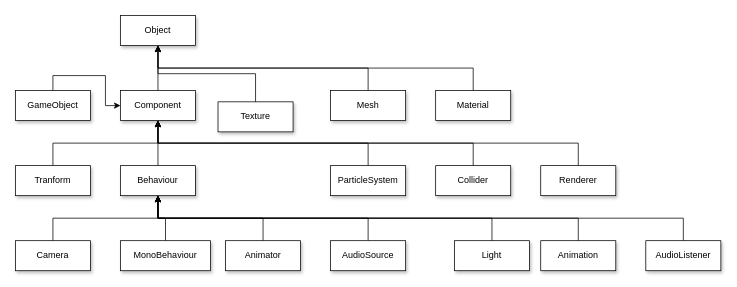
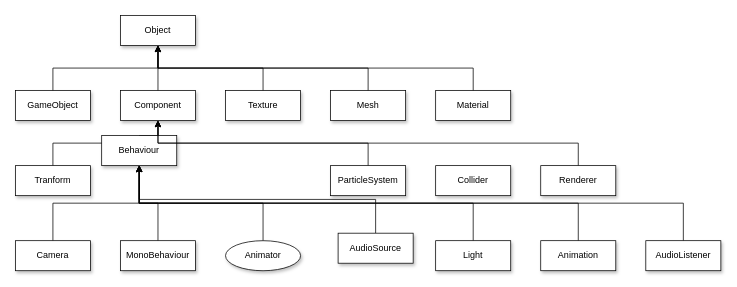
  <mxCell id="0" />
  <mxCell id="1" parent="0" />
  <mxCell id="2" value="Object" style="rounded=0;whiteSpace=wrap;html=1;shadow=1;" parent="1" vertex="1"><mxGeometry x="160" y="20" width="100" height="40" as="geometry" /></mxCell>
- <mxCell id="3" style="edgeStyle=orthogonalEdgeStyle;rounded=0;orthogonalLoop=1;jettySize=auto;html=1;exitX=0.5;exitY=0;exitDx=0;exitDy=0;" parent="1" source="4" target="6" edge="1"><mxGeometry relative="1" as="geometry" /></mxCell>
+ <mxCell id="3" style="edgeStyle=orthogonalEdgeStyle;rounded=0;orthogonalLoop=1;jettySize=auto;html=1;exitX=0.5;exitY=0;exitDx=0;exitDy=0;entryX=0.5;entryY=1;entryDx=0;entryDy=0;" parent="1" source="4" target="2" edge="1"><mxGeometry relative="1" as="geometry" /></mxCell>
  <mxCell id="4" value="GameObject" style="rounded=0;whiteSpace=wrap;html=1;shadow=1;" parent="1" vertex="1"><mxGeometry x="20" y="120" width="100" height="40" as="geometry" /></mxCell>
  <mxCell id="5" style="edgeStyle=orthogonalEdgeStyle;rounded=0;orthogonalLoop=1;jettySize=auto;html=1;exitX=0.5;exitY=0;exitDx=0;exitDy=0;entryX=0.5;entryY=1;entryDx=0;entryDy=0;" parent="1" source="6" target="2" edge="1"><mxGeometry relative="1" as="geometry" /></mxCell>
  <mxCell id="6" value="Component" style="rounded=0;whiteSpace=wrap;html=1;shadow=1;" parent="1" vertex="1"><mxGeometry x="160" y="120" width="100" height="40" as="geometry" /></mxCell>
  <mxCell id="7" style="edgeStyle=orthogonalEdgeStyle;rounded=0;orthogonalLoop=1;jettySize=auto;html=1;exitX=0.5;exitY=0;exitDx=0;exitDy=0;entryX=0.5;entryY=1;entryDx=0;entryDy=0;" parent="1" source="8" target="2" edge="1"><mxGeometry relative="1" as="geometry" /></mxCell>
- <mxCell id="8" value="Texture" style="rounded=0;whiteSpace=wrap;html=1;shadow=1;" parent="1" vertex="1"><mxGeometry x="290" y="135" width="100" height="40" as="geometry" /></mxCell>
+ <mxCell id="8" value="Texture" style="rounded=0;whiteSpace=wrap;html=1;shadow=1;" parent="1" vertex="1"><mxGeometry x="300" y="120" width="100" height="40" as="geometry" /></mxCell>
  <mxCell id="9" style="edgeStyle=orthogonalEdgeStyle;rounded=0;orthogonalLoop=1;jettySize=auto;html=1;exitX=0.5;exitY=0;exitDx=0;exitDy=0;entryX=0.5;entryY=1;entryDx=0;entryDy=0;" parent="1" source="10" target="2" edge="1"><mxGeometry relative="1" as="geometry" /></mxCell>
  <mxCell id="10" value="Mesh" style="rounded=0;whiteSpace=wrap;html=1;shadow=1;" parent="1" vertex="1"><mxGeometry x="440" y="120" width="100" height="40" as="geometry" /></mxCell>
  <mxCell id="11" style="edgeStyle=orthogonalEdgeStyle;rounded=0;orthogonalLoop=1;jettySize=auto;html=1;exitX=0.5;exitY=0;exitDx=0;exitDy=0;entryX=0.5;entryY=1;entryDx=0;entryDy=0;" parent="1" source="12" target="2" edge="1"><mxGeometry relative="1" as="geometry" /></mxCell>
  <mxCell id="12" value="Material" style="rounded=0;whiteSpace=wrap;html=1;shadow=1;" parent="1" vertex="1"><mxGeometry x="580" y="120" width="100" height="40" as="geometry" /></mxCell>
  <mxCell id="13" style="edgeStyle=orthogonalEdgeStyle;rounded=0;orthogonalLoop=1;jettySize=auto;html=1;exitX=0.5;exitY=0;exitDx=0;exitDy=0;entryX=0.5;entryY=1;entryDx=0;entryDy=0;" parent="1" source="14" target="6" edge="1"><mxGeometry relative="1" as="geometry" /></mxCell>
  <mxCell id="14" value="Tranform" style="rounded=0;whiteSpace=wrap;html=1;shadow=1;" parent="1" vertex="1"><mxGeometry x="20" y="220" width="100" height="40" as="geometry" /></mxCell>
  <mxCell id="15" style="edgeStyle=orthogonalEdgeStyle;rounded=0;orthogonalLoop=1;jettySize=auto;html=1;exitX=0.5;exitY=0;exitDx=0;exitDy=0;" parent="1" source="16" edge="1"><mxGeometry relative="1" as="geometry"><mxPoint x="210" y="160" as="targetPoint" /></mxGeometry></mxCell>
- <mxCell id="16" value="Behaviour" style="rounded=0;whiteSpace=wrap;html=1;shadow=1;" parent="1" vertex="1"><mxGeometry x="160" y="220" width="100" height="40" as="geometry" /></mxCell>
+ <mxCell id="16" value="Behaviour" style="rounded=0;whiteSpace=wrap;html=1;shadow=1;" parent="1" vertex="1"><mxGeometry x="135" y="180" width="100" height="40" as="geometry" /></mxCell>
  <mxCell id="17" style="edgeStyle=orthogonalEdgeStyle;rounded=0;orthogonalLoop=1;jettySize=auto;html=1;exitX=0.5;exitY=0;exitDx=0;exitDy=0;entryX=0.5;entryY=1;entryDx=0;entryDy=0;" parent="1" source="18" target="6" edge="1"><mxGeometry relative="1" as="geometry" /></mxCell>
  <mxCell id="18" value="ParticleSystem" style="rounded=0;whiteSpace=wrap;html=1;shadow=1;" parent="1" vertex="1"><mxGeometry x="440" y="220" width="100" height="40" as="geometry" /></mxCell>
- <mxCell id="19" style="edgeStyle=orthogonalEdgeStyle;rounded=0;orthogonalLoop=1;jettySize=auto;html=1;exitX=0.5;exitY=0;exitDx=0;exitDy=0;entryX=0.5;entryY=1;entryDx=0;entryDy=0;" parent="1" source="20" target="6" edge="1"><mxGeometry relative="1" as="geometry" /></mxCell>
  <mxCell id="20" value="Collider" style="rounded=0;whiteSpace=wrap;html=1;shadow=1;" parent="1" vertex="1"><mxGeometry x="580" y="220" width="100" height="40" as="geometry" /></mxCell>
  <mxCell id="21" style="edgeStyle=orthogonalEdgeStyle;rounded=0;orthogonalLoop=1;jettySize=auto;html=1;exitX=0.5;exitY=0;exitDx=0;exitDy=0;entryX=0.5;entryY=1;entryDx=0;entryDy=0;" parent="1" source="22" target="6" edge="1"><mxGeometry relative="1" as="geometry" /></mxCell>
  <mxCell id="22" value="Renderer" style="rounded=0;whiteSpace=wrap;html=1;shadow=1;" parent="1" vertex="1"><mxGeometry x="720" y="220" width="100" height="40" as="geometry" /></mxCell>
  <mxCell id="23" style="edgeStyle=orthogonalEdgeStyle;rounded=0;orthogonalLoop=1;jettySize=auto;html=1;exitX=0.5;exitY=0;exitDx=0;exitDy=0;entryX=0.5;entryY=1;entryDx=0;entryDy=0;" parent="1" source="24" target="16" edge="1"><mxGeometry relative="1" as="geometry" /></mxCell>
  <mxCell id="24" value="Camera" style="rounded=0;whiteSpace=wrap;html=1;shadow=1;" parent="1" vertex="1"><mxGeometry x="20" y="320" width="100" height="40" as="geometry" /></mxCell>
  <mxCell id="25" style="edgeStyle=orthogonalEdgeStyle;rounded=0;orthogonalLoop=1;jettySize=auto;html=1;exitX=0.5;exitY=0;exitDx=0;exitDy=0;entryX=0.5;entryY=1;entryDx=0;entryDy=0;" parent="1" source="26" target="16" edge="1"><mxGeometry relative="1" as="geometry" /></mxCell>
- <mxCell id="26" value="MonoBehaviour" style="rounded=0;whiteSpace=wrap;html=1;shadow=1;" parent="1" vertex="1"><mxGeometry x="160" y="320" width="120" height="40" as="geometry" /></mxCell>
+ <mxCell id="26" value="MonoBehaviour" style="rounded=0;whiteSpace=wrap;html=1;shadow=1;" parent="1" vertex="1"><mxGeometry x="160" y="320" width="100" height="40" as="geometry" /></mxCell>
  <mxCell id="27" style="edgeStyle=orthogonalEdgeStyle;rounded=0;orthogonalLoop=1;jettySize=auto;html=1;exitX=0.5;exitY=0;exitDx=0;exitDy=0;entryX=0.5;entryY=1;entryDx=0;entryDy=0;" parent="1" source="28" target="16" edge="1"><mxGeometry relative="1" as="geometry" /></mxCell>
- <mxCell id="28" value="Animator" style="rounded=0;whiteSpace=wrap;html=1;shadow=1;" parent="1" vertex="1"><mxGeometry x="300" y="320" width="100" height="40" as="geometry" /></mxCell>
+ <mxCell id="28" value="Animator" style="ellipse;whiteSpace=wrap;html=1;shadow=1;" parent="1" vertex="1"><mxGeometry x="300" y="320" width="100" height="40" as="geometry" /></mxCell>
  <mxCell id="29" style="edgeStyle=orthogonalEdgeStyle;rounded=0;orthogonalLoop=1;jettySize=auto;html=1;exitX=0.5;exitY=0;exitDx=0;exitDy=0;entryX=0.5;entryY=1;entryDx=0;entryDy=0;" parent="1" source="30" target="16" edge="1"><mxGeometry relative="1" as="geometry" /></mxCell>
- <mxCell id="30" value="AudioSource" style="rounded=0;whiteSpace=wrap;html=1;shadow=1;" parent="1" vertex="1"><mxGeometry x="440" y="320" width="100" height="40" as="geometry" /></mxCell>
+ <mxCell id="30" value="AudioSource" style="rounded=0;whiteSpace=wrap;html=1;shadow=1;" parent="1" vertex="1"><mxGeometry x="450" y="310" width="100" height="40" as="geometry" /></mxCell>
  <mxCell id="31" style="edgeStyle=orthogonalEdgeStyle;rounded=0;orthogonalLoop=1;jettySize=auto;html=1;exitX=0.5;exitY=0;exitDx=0;exitDy=0;entryX=0.5;entryY=1;entryDx=0;entryDy=0;" parent="1" source="32" target="16" edge="1"><mxGeometry relative="1" as="geometry" /></mxCell>
- <mxCell id="32" value="Light" style="rounded=0;whiteSpace=wrap;html=1;shadow=1;" parent="1" vertex="1"><mxGeometry x="605" y="320" width="100" height="40" as="geometry" /></mxCell>
+ <mxCell id="32" value="Light" style="rounded=0;whiteSpace=wrap;html=1;shadow=1;" parent="1" vertex="1"><mxGeometry x="580" y="320" width="100" height="40" as="geometry" /></mxCell>
  <mxCell id="33" style="edgeStyle=orthogonalEdgeStyle;rounded=0;orthogonalLoop=1;jettySize=auto;html=1;exitX=0.5;exitY=0;exitDx=0;exitDy=0;entryX=0.5;entryY=1;entryDx=0;entryDy=0;" parent="1" source="34" target="16" edge="1"><mxGeometry relative="1" as="geometry" /></mxCell>
  <mxCell id="34" value="Animation" style="rounded=0;whiteSpace=wrap;html=1;shadow=1;" parent="1" vertex="1"><mxGeometry x="720" y="320" width="100" height="40" as="geometry" /></mxCell>
  <mxCell id="35" style="edgeStyle=orthogonalEdgeStyle;rounded=0;orthogonalLoop=1;jettySize=auto;html=1;exitX=0.5;exitY=0;exitDx=0;exitDy=0;entryX=0.5;entryY=1;entryDx=0;entryDy=0;" parent="1" source="36" target="16" edge="1"><mxGeometry relative="1" as="geometry" /></mxCell>
  <mxCell id="36" value="AudioListener" style="rounded=0;whiteSpace=wrap;html=1;shadow=1;" parent="1" vertex="1"><mxGeometry x="860" y="320" width="100" height="40" as="geometry" /></mxCell>
